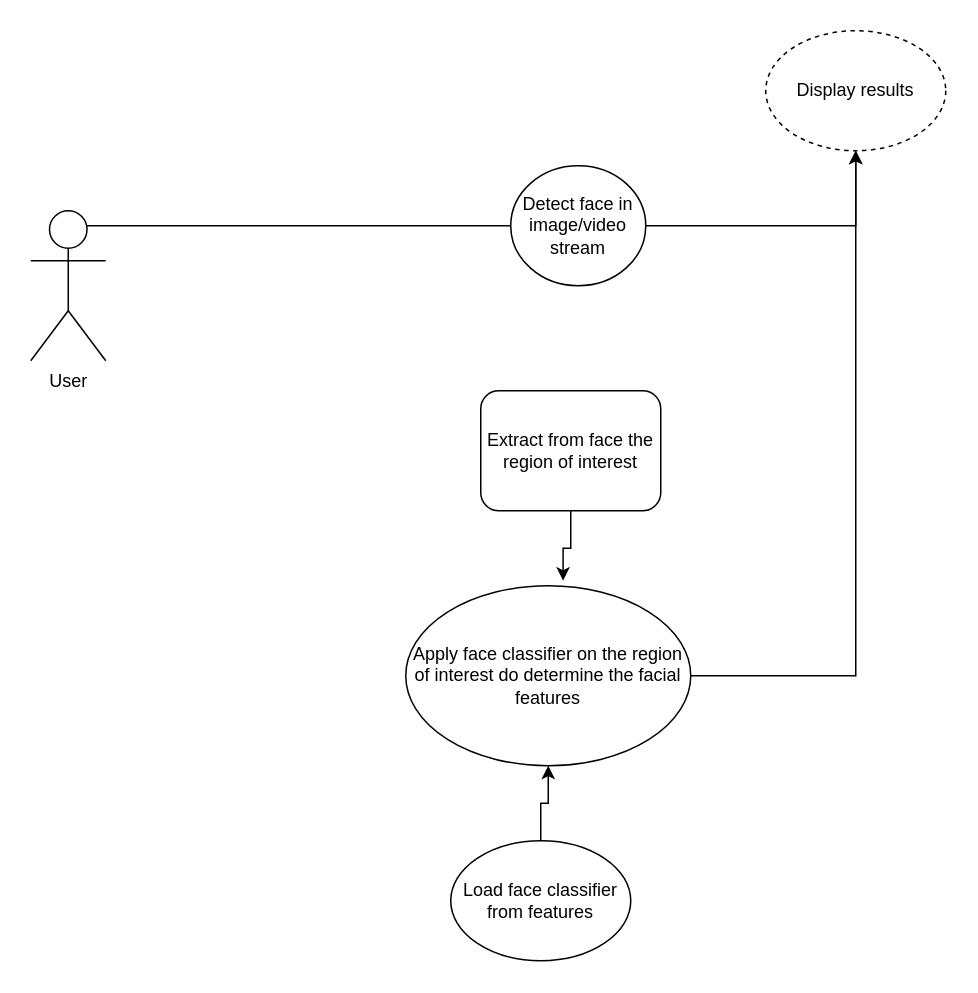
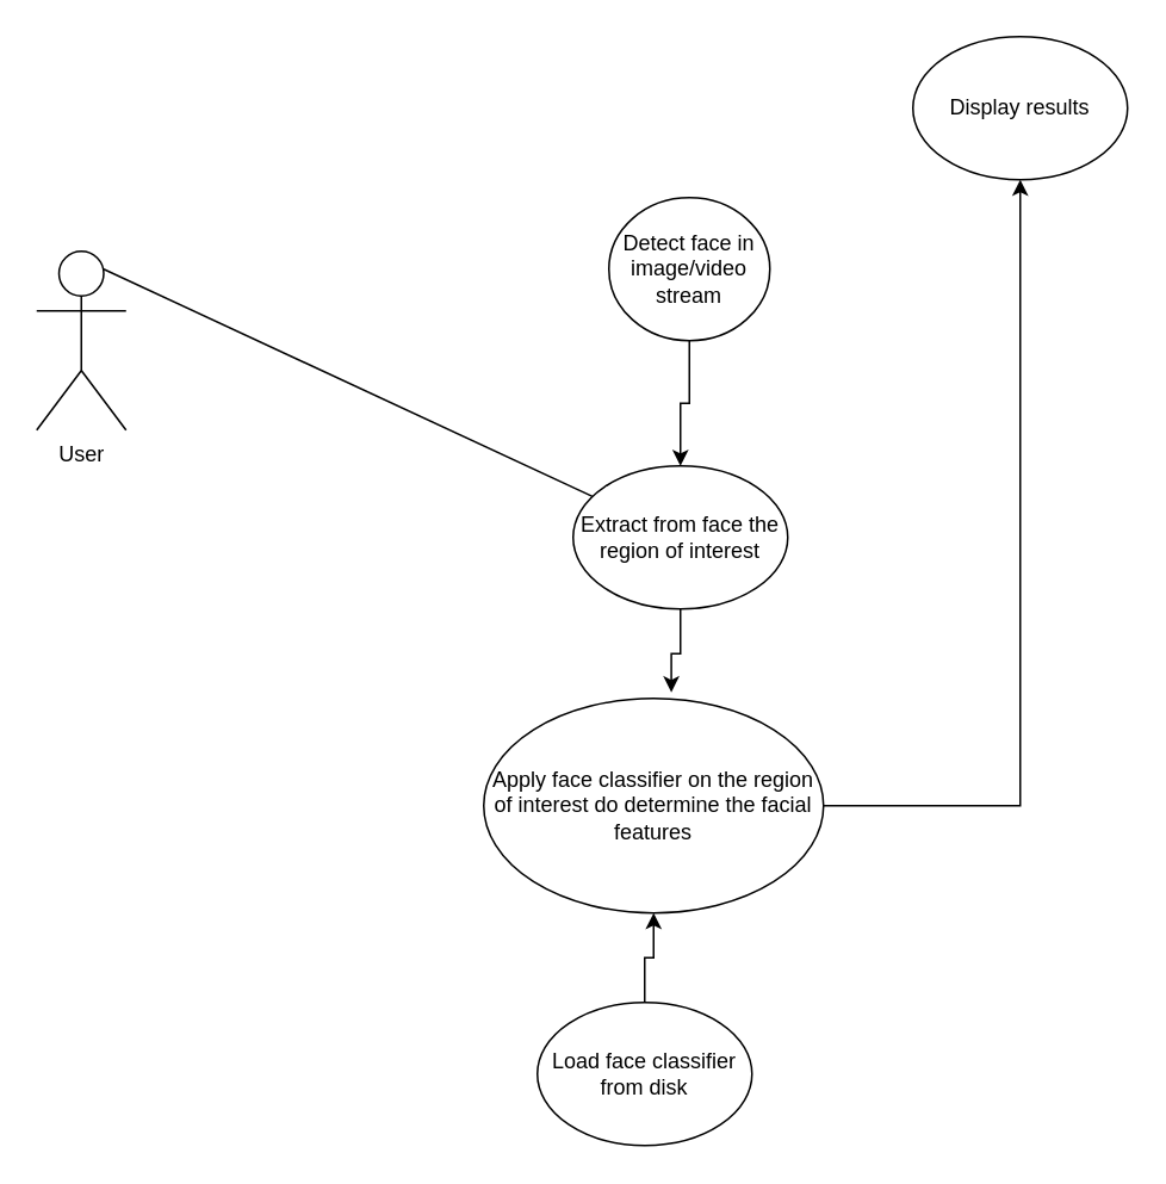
  <mxCell id="0" />
  <mxCell id="1" parent="0" />
- <mxCell id="2" value="Display results" style="ellipse;whiteSpace=wrap;html=1;dashed=1;" vertex="1" parent="1"><mxGeometry x="510" y="20" width="120" height="80" as="geometry" /></mxCell>
+ <mxCell id="2" value="Display results" style="ellipse;whiteSpace=wrap;html=1;" vertex="1" parent="1"><mxGeometry x="510" y="20" width="120" height="80" as="geometry" /></mxCell>
  <mxCell id="3" value="User" style="shape=umlActor;verticalLabelPosition=bottom;verticalAlign=top;html=1;outlineConnect=0;" vertex="1" parent="1"><mxGeometry x="20" y="140" width="50" height="100" as="geometry" /></mxCell>
  <mxCell id="4" style="edgeStyle=orthogonalEdgeStyle;rounded=0;orthogonalLoop=1;jettySize=auto;html=1;entryX=0.5;entryY=1;entryDx=0;entryDy=0;" edge="1" parent="1" source="5" target="11"><mxGeometry relative="1" as="geometry" /></mxCell>
- <mxCell id="5" value="Load face classifier from features" style="ellipse;whiteSpace=wrap;html=1;" vertex="1" parent="1"><mxGeometry x="300" y="560" width="120" height="80" as="geometry" /></mxCell>
- <mxCell id="6" style="edgeStyle=orthogonalEdgeStyle;rounded=0;orthogonalLoop=1;jettySize=auto;html=1;" edge="1" parent="1" source="7" target="2"><mxGeometry relative="1" as="geometry" /></mxCell>
+ <mxCell id="5" value="Load face classifier from disk" style="ellipse;whiteSpace=wrap;html=1;" vertex="1" parent="1"><mxGeometry x="300" y="560" width="120" height="80" as="geometry" /></mxCell>
+ <mxCell id="6" style="edgeStyle=orthogonalEdgeStyle;rounded=0;orthogonalLoop=1;jettySize=auto;html=1;entryX=0.5;entryY=0;entryDx=0;entryDy=0;" edge="1" parent="1" source="7" target="9"><mxGeometry relative="1" as="geometry" /></mxCell>
  <mxCell id="7" value="Detect face in image/video stream" style="ellipse;whiteSpace=wrap;html=1;" vertex="1" parent="1"><mxGeometry x="340" y="110" width="90" height="80" as="geometry" /></mxCell>
- <mxCell id="8" value="" style="endArrow=none;html=1;rounded=0;exitX=0.75;exitY=0.1;exitDx=0;exitDy=0;exitPerimeter=0;entryX=0;entryY=0.5;entryDx=0;entryDy=0;" edge="1" parent="1" source="3" target="7"><mxGeometry width="50" height="50" relative="1" as="geometry"><mxPoint x="70" y="140" as="sourcePoint" /><mxPoint x="310" y="110" as="targetPoint" /></mxGeometry></mxCell>
- <mxCell id="9" value="Extract from face the region of interest" style="whiteSpace=wrap;html=1;rounded=1;" vertex="1" parent="1"><mxGeometry x="320" y="260" width="120" height="80" as="geometry" /></mxCell>
+ <mxCell id="8" value="" style="endArrow=none;html=1;rounded=0;exitX=0.75;exitY=0.1;exitDx=0;exitDy=0;exitPerimeter=0;" edge="1" parent="1" source="3" target="9"><mxGeometry width="50" height="50" relative="1" as="geometry"><mxPoint x="70" y="140" as="sourcePoint" /><mxPoint x="310" y="110" as="targetPoint" /></mxGeometry></mxCell>
+ <mxCell id="9" value="Extract from face the region of interest" style="ellipse;whiteSpace=wrap;html=1;" vertex="1" parent="1"><mxGeometry x="320" y="260" width="120" height="80" as="geometry" /></mxCell>
  <mxCell id="10" style="edgeStyle=orthogonalEdgeStyle;rounded=0;orthogonalLoop=1;jettySize=auto;html=1;entryX=0.5;entryY=1;entryDx=0;entryDy=0;" edge="1" parent="1" source="11" target="2"><mxGeometry relative="1" as="geometry"><mxPoint x="600" y="230" as="targetPoint" /></mxGeometry></mxCell>
  <mxCell id="11" value="Apply face classifier on the region of interest do determine the facial features" style="ellipse;whiteSpace=wrap;html=1;" vertex="1" parent="1"><mxGeometry x="270" y="390" width="190" height="120" as="geometry" /></mxCell>
  <mxCell id="12" style="edgeStyle=orthogonalEdgeStyle;rounded=0;orthogonalLoop=1;jettySize=auto;html=1;entryX=0.552;entryY=-0.028;entryDx=0;entryDy=0;entryPerimeter=0;" edge="1" parent="1" source="9" target="11"><mxGeometry relative="1" as="geometry" /></mxCell>
